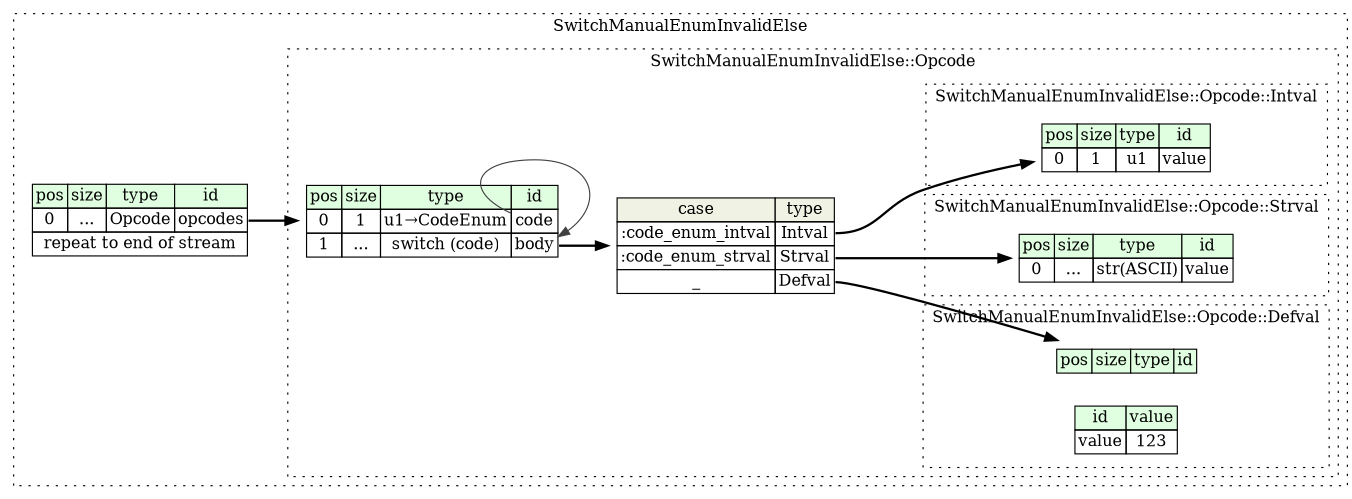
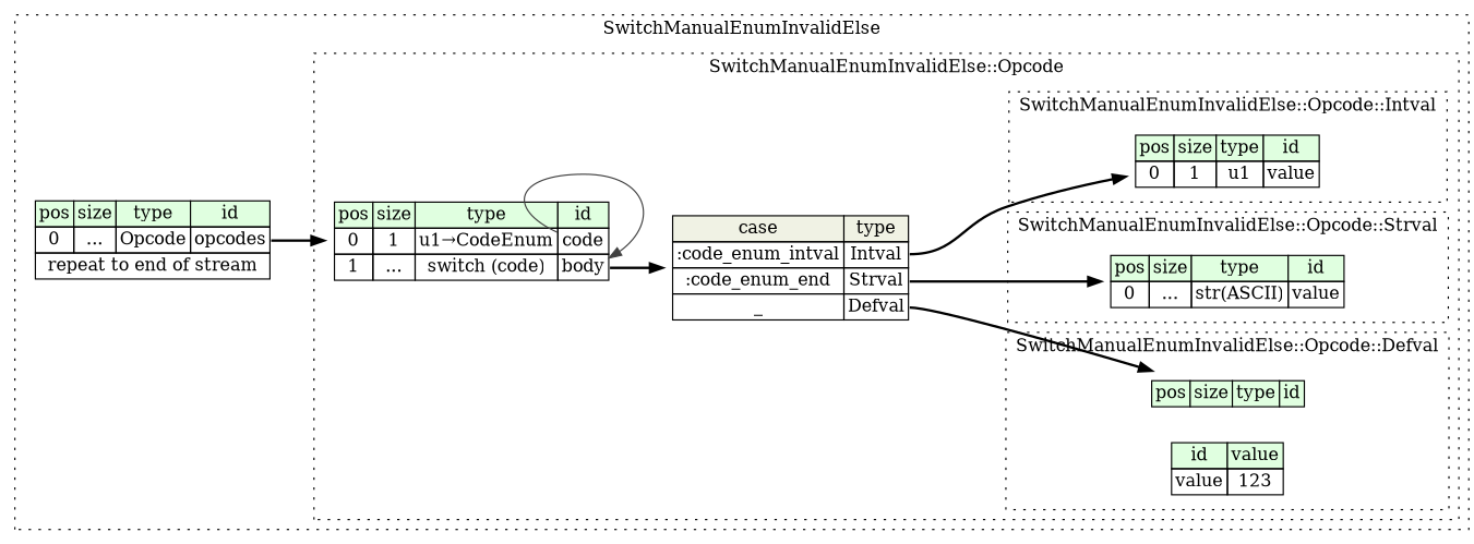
  digraph {
    rankdir=LR
    node [shape=plaintext]
    edge [style=bold]
    n1 [label=<<TABLE BORDER="0" CELLBORDER="1" CELLSPACING="0"> 					<TR><TD BGCOLOR="#E0FFE0">pos</TD><TD BGCOLOR="#E0FFE0">size</TD><TD BGCOLOR="#E0FFE0">type</TD><TD BGCOLOR="#E0FFE0">id</TD></TR> 				</TABLE>>]
    n2 [label=<<TABLE BORDER="0" CELLBORDER="1" CELLSPACING="0"> 					<TR><TD BGCOLOR="#E0FFE0">id</TD><TD BGCOLOR="#E0FFE0">value</TD></TR> 					<TR><TD>value</TD><TD>123</TD></TR> 				</TABLE>>]
    n3 [label=<<TABLE BORDER="0" CELLBORDER="1" CELLSPACING="0"> 					<TR><TD BGCOLOR="#E0FFE0">pos</TD><TD BGCOLOR="#E0FFE0">size</TD><TD BGCOLOR="#E0FFE0">type</TD><TD BGCOLOR="#E0FFE0">id</TD></TR> 					<TR><TD PORT="value_pos">0</TD><TD PORT="value_size">1</TD><TD>u1</TD><TD PORT="value_type">value</TD></TR> 				</TABLE>>]
    n4 [label=<<TABLE BORDER="0" CELLBORDER="1" CELLSPACING="0"> 					<TR><TD BGCOLOR="#E0FFE0">pos</TD><TD BGCOLOR="#E0FFE0">size</TD><TD BGCOLOR="#E0FFE0">type</TD><TD BGCOLOR="#E0FFE0">id</TD></TR> 					<TR><TD PORT="value_pos">0</TD><TD PORT="value_size">...</TD><TD>str(ASCII)</TD><TD PORT="value_type">value</TD></TR> 				</TABLE>>]
    n5 [label=<<TABLE BORDER="0" CELLBORDER="1" CELLSPACING="0"> 				<TR><TD BGCOLOR="#E0FFE0">pos</TD><TD BGCOLOR="#E0FFE0">size</TD><TD BGCOLOR="#E0FFE0">type</TD><TD BGCOLOR="#E0FFE0">id</TD></TR> 				<TR><TD PORT="code_pos">0</TD><TD PORT="code_size">1</TD><TD>u1→CodeEnum</TD><TD PORT="code_type">code</TD></TR> 				<TR><TD PORT="body_pos">1</TD><TD PORT="body_size">...</TD><TD>switch (code)</TD><TD PORT="body_type">body</TD></TR> 			</TABLE>>]
-   n6 [label=<<TABLE BORDER="0" CELLBORDER="1" CELLSPACING="0"> 	<TR><TD BGCOLOR="#F0F2E4">case</TD><TD BGCOLOR="#F0F2E4">type</TD></TR> 	<TR><TD>:code_enum_intval</TD><TD PORT="case0">Intval</TD></TR> 	<TR><TD>:code_enum_strval</TD><TD PORT="case1">Strval</TD></TR> 	<TR><TD>_</TD><TD PORT="case2">Defval</TD></TR> </TABLE>>]
+   n6 [label=<<TABLE BORDER="0" CELLBORDER="1" CELLSPACING="0"> 	<TR><TD BGCOLOR="#F0F2E4">case</TD><TD BGCOLOR="#F0F2E4">type</TD></TR> 	<TR><TD>:code_enum_intval</TD><TD PORT="case0">Intval</TD></TR> 	<TR><TD>:code_enum_end</TD><TD PORT="case1">Strval</TD></TR> 	<TR><TD>_</TD><TD PORT="case2">Defval</TD></TR> </TABLE>>]
    n7 [label=<<TABLE BORDER="0" CELLBORDER="1" CELLSPACING="0"> 			<TR><TD BGCOLOR="#E0FFE0">pos</TD><TD BGCOLOR="#E0FFE0">size</TD><TD BGCOLOR="#E0FFE0">type</TD><TD BGCOLOR="#E0FFE0">id</TD></TR> 			<TR><TD PORT="opcodes_pos">0</TD><TD PORT="opcodes_size">...</TD><TD>Opcode</TD><TD PORT="opcodes_type">opcodes</TD></TR> 			<TR><TD COLSPAN="4" PORT="opcodes__repeat">repeat to end of stream</TD></TR> 		</TABLE>>]
    subgraph cluster_1 {
      label=SwitchManualEnumInvalidElse
      style=dotted
      n7
      subgraph cluster_2 {
        label="SwitchManualEnumInvalidElse::Opcode"
        style=dotted
        n5
        n6
        subgraph cluster_3 {
          label="SwitchManualEnumInvalidElse::Opcode::Defval"
          style=dotted
          n1
          n2
        }
        subgraph cluster_4 {
          label="SwitchManualEnumInvalidElse::Opcode::Intval"
          style=dotted
          n3
        }
        subgraph cluster_5 {
          label="SwitchManualEnumInvalidElse::Opcode::Strval"
          style=dotted
          n4
        }
      }
    }
    n5 -> n5 [color="#404040" headport=body_type tailport=code_type style=""]
    n5 -> n6 [tailport=body_type]
    n6 -> n1 [tailport=case2]
    n6 -> n3 [tailport=case0]
    n6 -> n4 [tailport=case1]
    n7 -> n5 [tailport=opcodes_type]
  }
